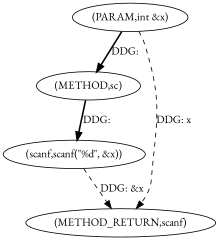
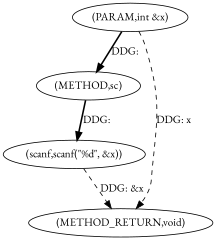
  digraph {
    fontname="EB Garamond"
    node [fontname="EB Garamond"]
    edge [fontname="EB Garamond" style=bold]
    n1 [label="(METHOD,sc)"]
    n2 [label="(scanf,scanf(\"%d\", &x))"]
    n3 [label="(PARAM,int &x)"]
-   n4 [label="(METHOD_RETURN,scanf)"]
+   n4 [label="(METHOD_RETURN,void)"]
    n1 -> n2 [label="DDG: "]
    n2 -> n4 [label="DDG: &x" style=dashed]
    n3 -> n1 [label="DDG: "]
    n3 -> n4 [label="DDG: x" style=dashed]
  }
